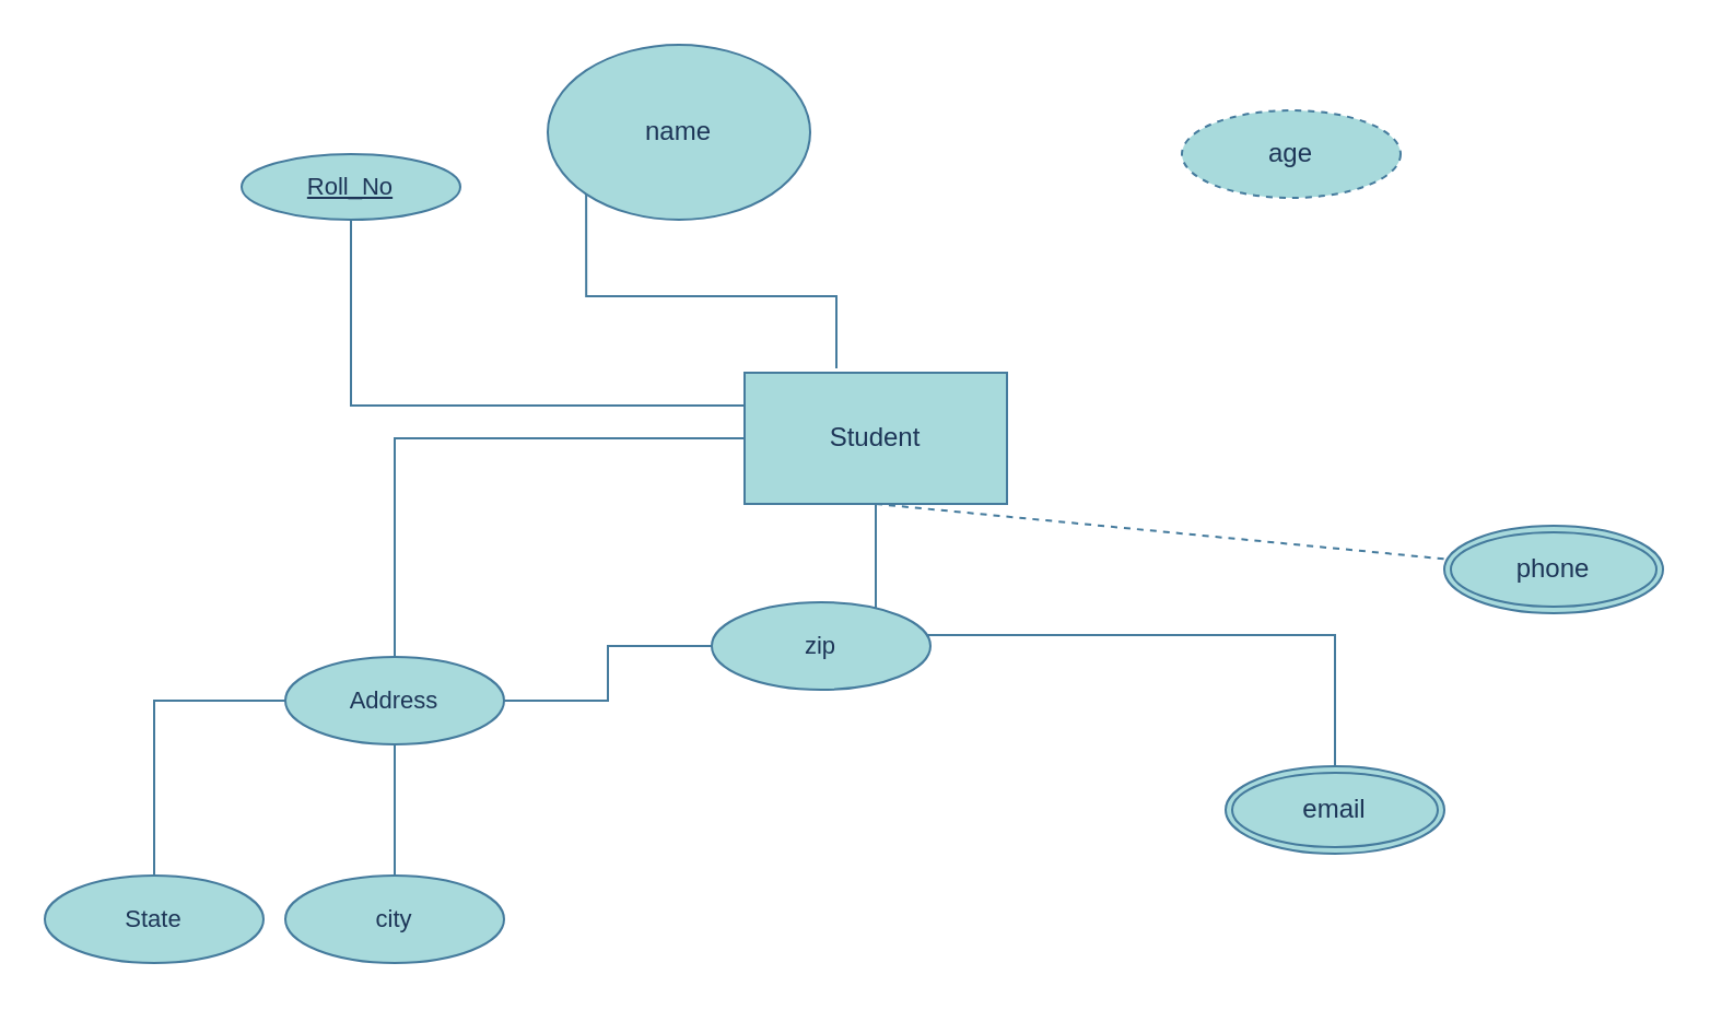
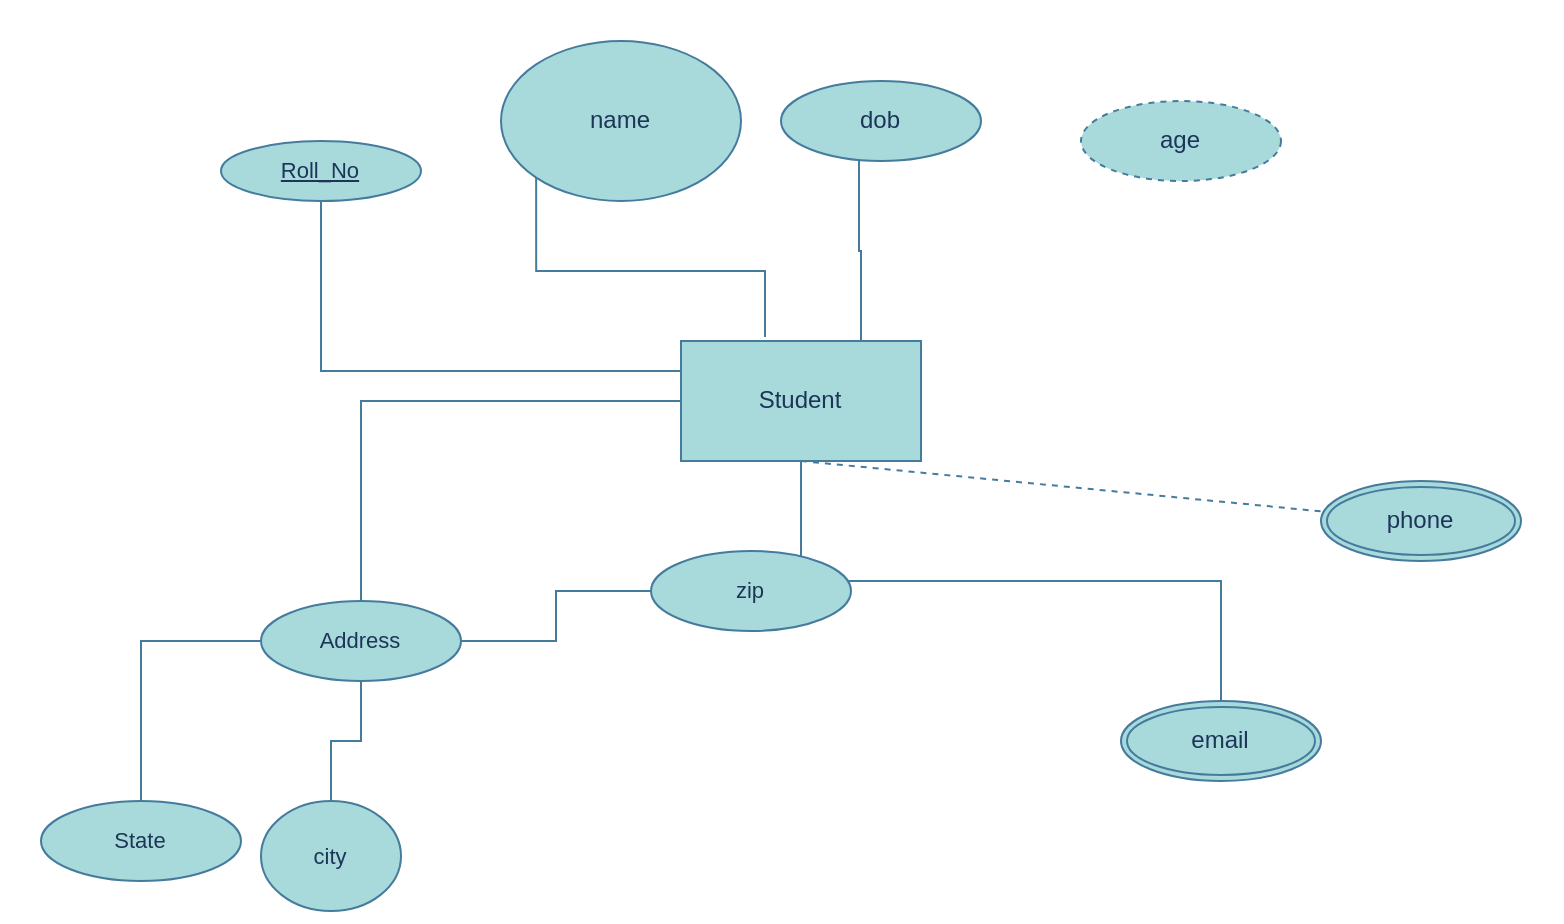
  <mxCell id="0" />
  <mxCell id="1" parent="0" />
+ <mxCell id="2" style="edgeStyle=orthogonalEdgeStyle;rounded=0;orthogonalLoop=1;jettySize=auto;html=1;exitX=0.75;exitY=0;exitDx=0;exitDy=0;entryX=0.39;entryY=0.95;entryDx=0;entryDy=0;entryPerimeter=0;strokeColor=#457B9D;fontColor=#1D3557;fillColor=#A8DADC;endArrow=none;endFill=0;" edge="1" parent="1" source="5" target="11"><mxGeometry relative="1" as="geometry" /></mxCell>
  <mxCell id="3" style="edgeStyle=orthogonalEdgeStyle;shape=connector;rounded=0;orthogonalLoop=1;jettySize=auto;html=1;exitX=0;exitY=0.25;exitDx=0;exitDy=0;labelBackgroundColor=default;strokeColor=#457B9D;fontFamily=Helvetica;fontSize=11;fontColor=#1D3557;endArrow=none;endFill=0;fillColor=#A8DADC;" edge="1" parent="1" source="5" target="13"><mxGeometry relative="1" as="geometry" /></mxCell>
  <mxCell id="4" style="edgeStyle=orthogonalEdgeStyle;shape=connector;rounded=0;orthogonalLoop=1;jettySize=auto;html=1;exitX=0.5;exitY=1;exitDx=0;exitDy=0;entryX=0.5;entryY=0;entryDx=0;entryDy=0;labelBackgroundColor=default;strokeColor=#457B9D;fontFamily=Helvetica;fontSize=11;fontColor=#1D3557;endArrow=none;endFill=0;fillColor=#A8DADC;" edge="1" parent="1" source="5" target="9"><mxGeometry relative="1" as="geometry" /></mxCell>
  <mxCell id="5" value="Student" style="rounded=0;whiteSpace=wrap;html=1;labelBackgroundColor=none;fillColor=#A8DADC;strokeColor=#457B9D;fontColor=#1D3557;" vertex="1" parent="1"><mxGeometry x="340" y="170" width="120" height="60" as="geometry" /></mxCell>
  <mxCell id="6" style="edgeStyle=orthogonalEdgeStyle;shape=connector;rounded=0;orthogonalLoop=1;jettySize=auto;html=1;exitX=0;exitY=1;exitDx=0;exitDy=0;entryX=0.35;entryY=-0.033;entryDx=0;entryDy=0;entryPerimeter=0;labelBackgroundColor=default;strokeColor=#457B9D;fontFamily=Helvetica;fontSize=11;fontColor=#1D3557;endArrow=none;endFill=0;fillColor=#A8DADC;" edge="1" parent="1" source="7" target="5"><mxGeometry relative="1" as="geometry" /></mxCell>
  <mxCell id="7" value="name" style="ellipse;whiteSpace=wrap;html=1;labelBackgroundColor=none;fillColor=#A8DADC;strokeColor=#457B9D;fontColor=#1D3557;" vertex="1" parent="1"><mxGeometry x="250" y="20" width="120" height="80" as="geometry" /></mxCell>
  <mxCell id="8" value="age" style="ellipse;whiteSpace=wrap;html=1;align=center;dashed=1;labelBackgroundColor=none;fillColor=#A8DADC;strokeColor=#457B9D;fontColor=#1D3557;" vertex="1" parent="1"><mxGeometry x="540" y="50" width="100" height="40" as="geometry" /></mxCell>
  <mxCell id="9" value="email" style="ellipse;shape=doubleEllipse;margin=3;whiteSpace=wrap;html=1;align=center;labelBackgroundColor=none;fillColor=#A8DADC;strokeColor=#457B9D;fontColor=#1D3557;" vertex="1" parent="1"><mxGeometry x="560" y="350" width="100" height="40" as="geometry" /></mxCell>
  <mxCell id="10" value="phone" style="ellipse;shape=doubleEllipse;margin=3;whiteSpace=wrap;html=1;align=center;labelBackgroundColor=none;fillColor=#A8DADC;strokeColor=#457B9D;fontColor=#1D3557;" vertex="1" parent="1"><mxGeometry x="660" y="240" width="100" height="40" as="geometry" /></mxCell>
+ <mxCell id="11" value="dob" style="ellipse;whiteSpace=wrap;html=1;align=center;labelBackgroundColor=none;fillColor=#A8DADC;strokeColor=#457B9D;fontColor=#1D3557;" vertex="1" parent="1"><mxGeometry x="390" y="40" width="100" height="40" as="geometry" /></mxCell>
  <mxCell id="12" value="" style="endArrow=none;html=1;rounded=0;exitX=0.5;exitY=1;exitDx=0;exitDy=0;labelBackgroundColor=none;strokeColor=#457B9D;fontColor=default;dashed=1;" edge="1" parent="1" source="5" target="10"><mxGeometry relative="1" as="geometry"><mxPoint x="320" y="270" as="sourcePoint" /><mxPoint x="480" y="270" as="targetPoint" /></mxGeometry></mxCell>
  <mxCell id="13" value="Roll_No&lt;br&gt;" style="ellipse;whiteSpace=wrap;html=1;align=center;fontStyle=4;strokeColor=#457B9D;fontFamily=Helvetica;fontSize=11;fontColor=#1D3557;fillColor=#A8DADC;" vertex="1" parent="1"><mxGeometry x="110" y="70" width="100" height="30" as="geometry" /></mxCell>
  <mxCell id="14" style="edgeStyle=orthogonalEdgeStyle;shape=connector;rounded=0;orthogonalLoop=1;jettySize=auto;html=1;exitX=0.5;exitY=0;exitDx=0;exitDy=0;entryX=0;entryY=0.5;entryDx=0;entryDy=0;labelBackgroundColor=default;strokeColor=#457B9D;fontFamily=Helvetica;fontSize=11;fontColor=#1D3557;endArrow=none;endFill=0;fillColor=#A8DADC;" edge="1" parent="1" source="18" target="5"><mxGeometry relative="1" as="geometry" /></mxCell>
  <mxCell id="15" style="edgeStyle=orthogonalEdgeStyle;shape=connector;rounded=0;orthogonalLoop=1;jettySize=auto;html=1;exitX=0;exitY=0.5;exitDx=0;exitDy=0;entryX=0.5;entryY=0;entryDx=0;entryDy=0;labelBackgroundColor=default;strokeColor=#457B9D;fontFamily=Helvetica;fontSize=11;fontColor=#1D3557;endArrow=none;endFill=0;fillColor=#A8DADC;" edge="1" parent="1" source="18" target="19"><mxGeometry relative="1" as="geometry" /></mxCell>
  <mxCell id="16" style="edgeStyle=orthogonalEdgeStyle;shape=connector;rounded=0;orthogonalLoop=1;jettySize=auto;html=1;exitX=0.5;exitY=1;exitDx=0;exitDy=0;labelBackgroundColor=default;strokeColor=#457B9D;fontFamily=Helvetica;fontSize=11;fontColor=#1D3557;endArrow=none;endFill=0;fillColor=#A8DADC;" edge="1" parent="1" source="18" target="20"><mxGeometry relative="1" as="geometry" /></mxCell>
  <mxCell id="17" style="edgeStyle=orthogonalEdgeStyle;shape=connector;rounded=0;orthogonalLoop=1;jettySize=auto;html=1;exitX=1;exitY=0.5;exitDx=0;exitDy=0;labelBackgroundColor=default;strokeColor=#457B9D;fontFamily=Helvetica;fontSize=11;fontColor=#1D3557;endArrow=none;endFill=0;fillColor=#A8DADC;" edge="1" parent="1" source="18" target="21"><mxGeometry relative="1" as="geometry" /></mxCell>
  <mxCell id="18" value="Address" style="ellipse;whiteSpace=wrap;html=1;align=center;strokeColor=#457B9D;fontFamily=Helvetica;fontSize=11;fontColor=#1D3557;fillColor=#A8DADC;" vertex="1" parent="1"><mxGeometry x="130" y="300" width="100" height="40" as="geometry" /></mxCell>
  <mxCell id="19" value="State" style="ellipse;whiteSpace=wrap;html=1;align=center;strokeColor=#457B9D;fontFamily=Helvetica;fontSize=11;fontColor=#1D3557;fillColor=#A8DADC;" vertex="1" parent="1"><mxGeometry x="20" y="400" width="100" height="40" as="geometry" /></mxCell>
- <mxCell id="20" value="city" style="ellipse;whiteSpace=wrap;html=1;align=center;strokeColor=#457B9D;fontFamily=Helvetica;fontSize=11;fontColor=#1D3557;fillColor=#A8DADC;" vertex="1" parent="1"><mxGeometry x="130" y="400" width="100" height="40" as="geometry" /></mxCell>
+ <mxCell id="20" value="city" style="ellipse;whiteSpace=wrap;html=1;align=center;strokeColor=#457B9D;fontFamily=Helvetica;fontSize=11;fontColor=#1D3557;fillColor=#A8DADC;" vertex="1" parent="1"><mxGeometry x="130" y="400" width="70" height="55" as="geometry" /></mxCell>
  <mxCell id="21" value="zip" style="ellipse;whiteSpace=wrap;html=1;align=center;strokeColor=#457B9D;fontFamily=Helvetica;fontSize=11;fontColor=#1D3557;fillColor=#A8DADC;" vertex="1" parent="1"><mxGeometry x="325" y="275" width="100" height="40" as="geometry" /></mxCell>
